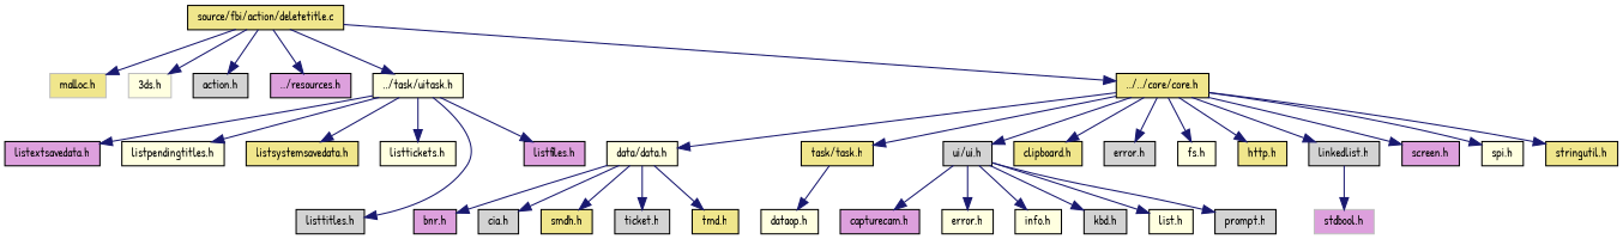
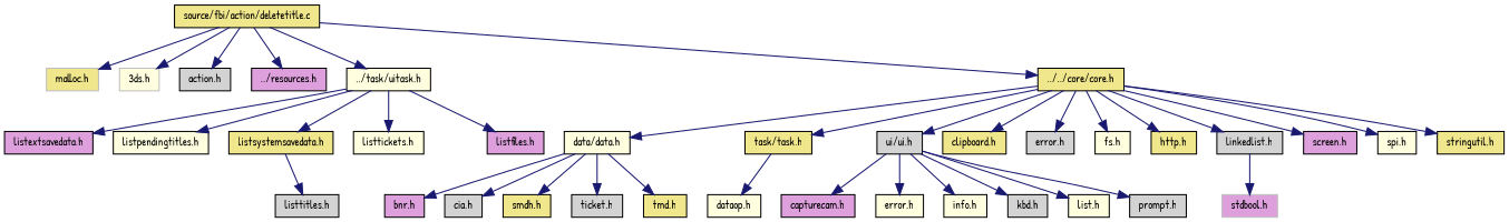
  digraph {
    fontname="Patrick Hand"
    node [color=black fillcolor=lightyellow fontname="Patrick Hand" fontsize=10 shape=record style=filled]
    edge [color=midnightblue fontname="Patrick Hand" fontsize=10 labelfontname=Helvetica labelfontsize=10 style=solid]
    n1 [fillcolor=khaki fontcolor=black height=0.2 label="source/fbi/action/deletetitle.c" width=0.4]
    n2 [color=grey75 fillcolor=khaki height=0.2 label="malloc.h" width=0.4]
    n3 [color=grey75 height=0.2 label="3ds.h" width=0.4]
    n4 [fillcolor=lightgrey height=0.2 label="action.h" width=0.4]
    n5 [fillcolor=plum height=0.2 label="../resources.h" width=0.4]
    n6 [height=0.2 label="../task/uitask.h" width=0.4]
    n7 [fillcolor=khaki height=0.2 label="../../core/core.h" width=0.4]
    n8 [fillcolor=plum height=0.2 label="listextsavedata.h" width=0.4]
    n9 [height=0.2 label="listpendingtitles.h" width=0.4]
    n10 [fillcolor=khaki height=0.2 label="listsystemsavedata.h" width=0.4]
    n11 [height=0.2 label="listtickets.h" width=0.4]
    n12 [fillcolor=lightgrey height=0.2 label="listtitles.h" width=0.4]
    n13 [fillcolor=plum height=0.2 label="listfiles.h" width=0.4]
    n14 [height=0.2 label="data/data.h" width=0.4]
    n15 [fillcolor=khaki height=0.2 label="task/task.h" width=0.4]
    n16 [fillcolor=lightgrey height=0.2 label="ui/ui.h" width=0.4]
    n17 [fillcolor=khaki height=0.2 label="clipboard.h" width=0.4]
    n18 [fillcolor=lightgrey height=0.2 label="error.h" width=0.4]
    n19 [height=0.2 label="fs.h" width=0.4]
    n20 [fillcolor=khaki height=0.2 label="http.h" width=0.4]
    n21 [fillcolor=lightgrey height=0.2 label="linkedlist.h" width=0.4]
    n22 [fillcolor=plum height=0.2 label="screen.h" width=0.4]
    n23 [height=0.2 label="spi.h" width=0.4]
    n24 [fillcolor=khaki height=0.2 label="stringutil.h" width=0.4]
    n25 [fillcolor=plum height=0.2 label="bnr.h" width=0.4]
    n26 [fillcolor=lightgrey height=0.2 label="cia.h" width=0.4]
    n27 [fillcolor=khaki height=0.2 label="smdh.h" width=0.4]
    n28 [fillcolor=lightgrey height=0.2 label="ticket.h" width=0.4]
    n29 [fillcolor=khaki height=0.2 label="tmd.h" width=0.4]
    n30 [height=0.2 label="dataop.h" width=0.4]
    n31 [fillcolor=plum height=0.2 label="capturecam.h" width=0.4]
    n32 [height=0.2 label="error.h" width=0.4]
    n33 [height=0.2 label="info.h" width=0.4]
    n34 [fillcolor=lightgrey height=0.2 label="kbd.h" width=0.4]
    n35 [height=0.2 label="list.h" width=0.4]
    n36 [fillcolor=lightgrey height=0.2 label="prompt.h" width=0.4]
    n37 [color=grey75 fillcolor=plum height=0.2 label="stdbool.h" width=0.4]
    n1 -> n2
    n1 -> n3
    n1 -> n4
    n1 -> n5
    n1 -> n6
    n1 -> n7
    n6 -> n8
    n6 -> n9
    n6 -> n10
    n6 -> n11
-   n6 -> n12
+   n10 -> n12
    n6 -> n13
    n7 -> n14
    n7 -> n15
    n7 -> n16
    n7 -> n17
    n7 -> n18
    n7 -> n19
    n7 -> n20
    n7 -> n21
    n7 -> n22
    n7 -> n23
    n7 -> n24
    n14 -> n25
    n14 -> n26
    n14 -> n27
    n14 -> n28
    n14 -> n29
    n15 -> n30
    n16 -> n31
    n16 -> n32
    n16 -> n33
    n16 -> n34
    n16 -> n35
    n16 -> n36
    n21 -> n37
  }
